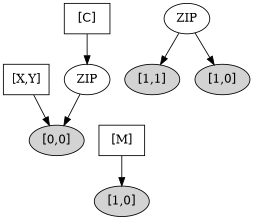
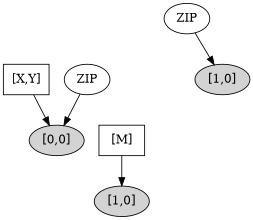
  digraph {
    "[X,Y]" [shape=box]
    n2 [label="[0,0]" style=filled]
-   "[C]" [shape=box]
    n4 [label=ZIP]
    "[M]" [shape=box]
    n6 [label="[1,0]" style=filled]
    n7 [label=lol style=invis]
-   n8 [label="[1,1]" style=filled]
    n9 [label="[1,0]" style=filled]
    n10 [label=ZIP]
    "[X,Y]" -> n2
    n2 -> n7 [style=invis]
-   "[C]" -> n4
    n4 -> n2
    "[M]" -> n6
    "[M]" -> n7 [style=invis]
-   n10 -> n8
    n10 -> n9
  }
